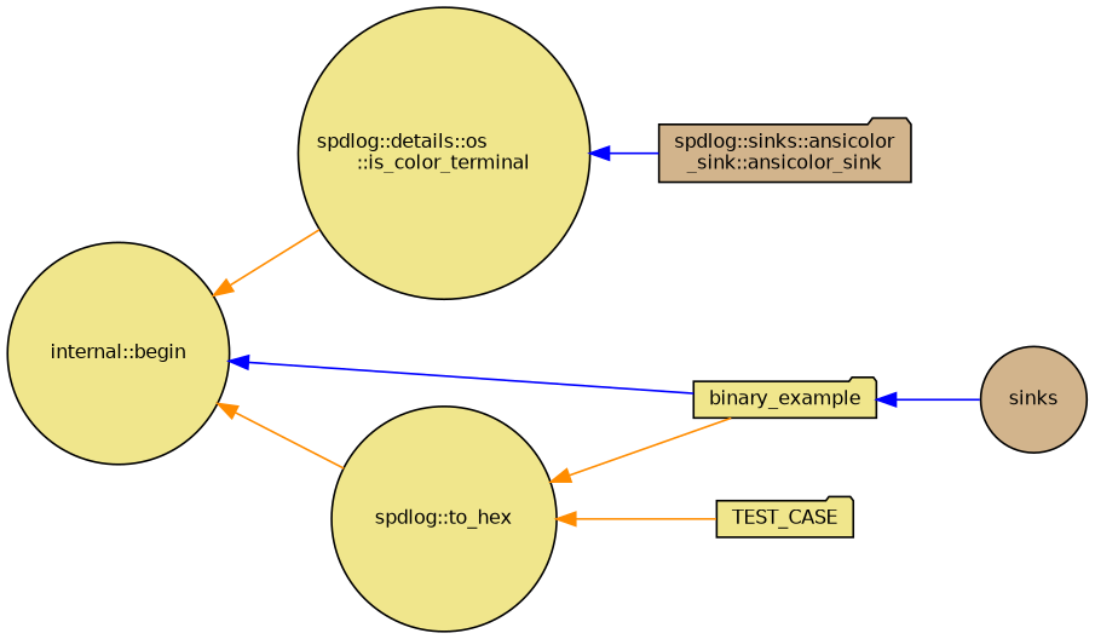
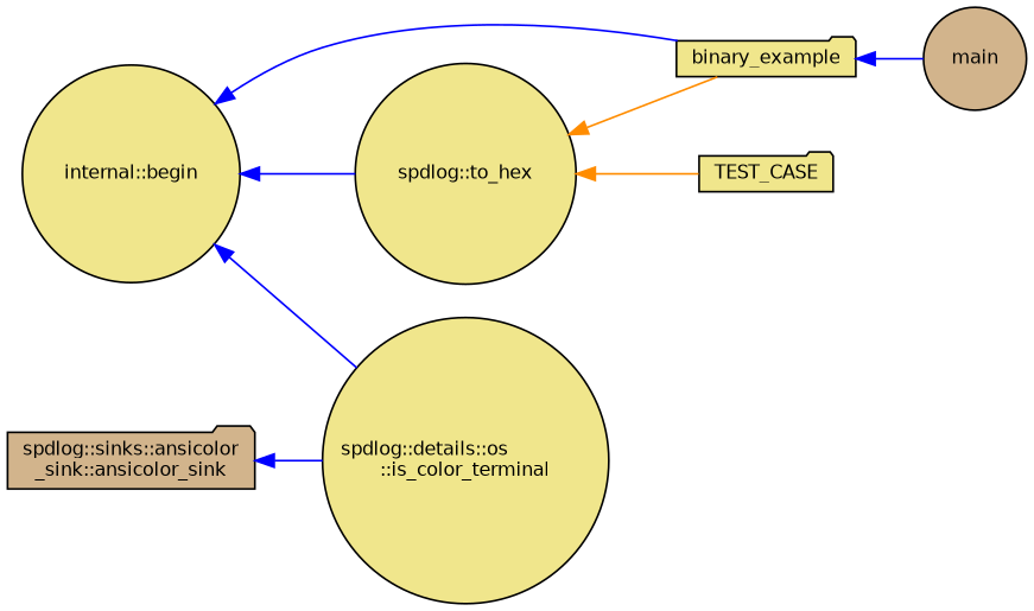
  digraph {
    rankdir=LR
    node [color=black fillcolor=khaki fontname=Helvetica fontsize=10 shape=circle style=filled]
    edge [color=blue dir=back fontname=Helvetica fontsize=10 labelfontname=Helvetica labelfontsize=10 style=solid]
    n1 [fontcolor=black height=0.2 label="internal::begin" width=0.4]
    n2 [height=0.2 label=binary_example shape=folder width=0.4]
    n3 [height=0.2 label="spdlog::details::os\l::is_color_terminal" width=0.4]
    n4 [height=0.2 label="spdlog::to_hex" width=0.4]
-   n5 [fillcolor=tan height=0.2 label=sinks width=0.4]
+   n5 [fillcolor=tan height=0.2 label=main width=0.4]
    n6 [fillcolor=tan height=0.2 label="spdlog::sinks::ansicolor\l_sink::ansicolor_sink" shape=folder width=0.4]
    n7 [height=0.2 label=TEST_CASE shape=folder width=0.4]
    n1 -> n2
-   n1 -> n3 [color=darkorange]
-   n1 -> n4 [color=darkorange]
+   n1 -> n3
+   n1 -> n4
    n2 -> n5
-   n3 -> n6
+   n6 -> n3
    n4 -> n2 [color=darkorange]
    n4 -> n7 [color=darkorange]
  }
